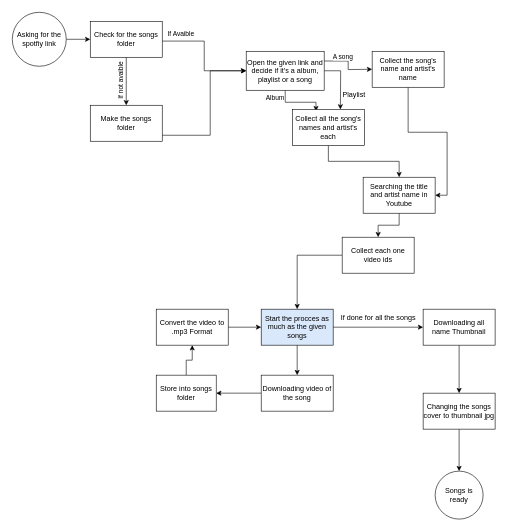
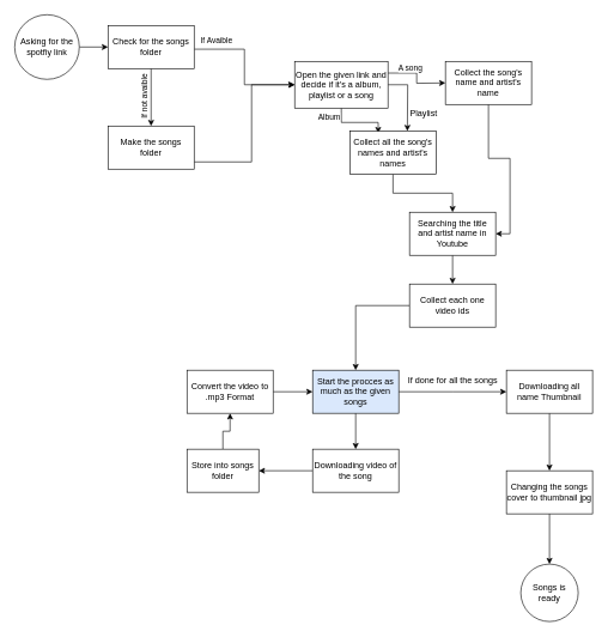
  <mxCell id="0" />
  <mxCell id="1" parent="0" />
  <mxCell id="2" value="" style="edgeStyle=orthogonalEdgeStyle;rounded=0;orthogonalLoop=1;jettySize=auto;html=1;exitX=1.001;exitY=0.55;exitDx=0;exitDy=0;exitPerimeter=0;" parent="1" source="22" target="11" edge="1"><mxGeometry relative="1" as="geometry"><mxPoint x="390" y="80.048" as="sourcePoint" /></mxGeometry></mxCell>
  <mxCell id="3" value="If Avaible" style="edgeLabel;html=1;align=center;verticalAlign=middle;resizable=0;points=[];" parent="2" vertex="1" connectable="0"><mxGeometry x="0.127" y="2" relative="1" as="geometry"><mxPoint x="-42" y="-50" as="offset" /></mxGeometry></mxCell>
  <mxCell id="4" value="" style="edgeStyle=orthogonalEdgeStyle;rounded=0;orthogonalLoop=1;jettySize=auto;html=1;" parent="1" source="5" target="22" edge="1"><mxGeometry relative="1" as="geometry" /></mxCell>
  <mxCell id="5" value="Asking for the spotfiy link" style="ellipse;whiteSpace=wrap;html=1;" parent="1" vertex="1"><mxGeometry x="20" y="20" width="90" height="90" as="geometry" /></mxCell>
  <mxCell id="6" value="" style="edgeStyle=orthogonalEdgeStyle;rounded=0;orthogonalLoop=1;jettySize=auto;html=1;exitX=1;exitY=0.25;exitDx=0;exitDy=0;" parent="1" source="11" edge="1"><mxGeometry relative="1" as="geometry"><mxPoint x="620" y="115" as="targetPoint" /></mxGeometry></mxCell>
  <mxCell id="7" value="A song" style="edgeLabel;html=1;align=center;verticalAlign=middle;resizable=0;points=[];" parent="6" vertex="1" connectable="0"><mxGeometry x="-0.136" y="6" relative="1" as="geometry"><mxPoint x="-16" y="-9" as="offset" /></mxGeometry></mxCell>
  <mxCell id="8" value="" style="edgeStyle=orthogonalEdgeStyle;rounded=0;orthogonalLoop=1;jettySize=auto;html=1;entryX=0.328;entryY=0.049;entryDx=0;entryDy=0;entryPerimeter=0;" parent="1" source="11" target="15" edge="1"><mxGeometry relative="1" as="geometry"><mxPoint x="437.8" y="204.88" as="targetPoint" /></mxGeometry></mxCell>
  <mxCell id="9" value="Album" style="edgeLabel;html=1;align=center;verticalAlign=middle;resizable=0;points=[];" parent="8" vertex="1" connectable="0"><mxGeometry x="-0.077" y="-4" relative="1" as="geometry"><mxPoint x="-38" y="-12" as="offset" /></mxGeometry></mxCell>
  <mxCell id="10" style="edgeStyle=orthogonalEdgeStyle;rounded=0;orthogonalLoop=1;jettySize=auto;html=1;" edge="1" parent="1" source="11"><mxGeometry relative="1" as="geometry"><mxPoint x="567" y="182" as="targetPoint" /></mxGeometry></mxCell>
  <mxCell id="11" value="Open the given link and decide if it's a album, playlist or a song" style="whiteSpace=wrap;html=1;" parent="1" vertex="1"><mxGeometry x="410" y="85" width="130" height="65" as="geometry" /></mxCell>
  <mxCell id="12" style="edgeStyle=orthogonalEdgeStyle;rounded=0;orthogonalLoop=1;jettySize=auto;html=1;entryX=1;entryY=0.5;entryDx=0;entryDy=0;" parent="1" source="13" target="17" edge="1"><mxGeometry relative="1" as="geometry" /></mxCell>
  <mxCell id="13" value="Collect the song's name and artist's name" style="whiteSpace=wrap;html=1;" parent="1" vertex="1"><mxGeometry x="620" y="85" width="120" height="60" as="geometry" /></mxCell>
  <mxCell id="14" style="edgeStyle=orthogonalEdgeStyle;rounded=0;orthogonalLoop=1;jettySize=auto;html=1;entryX=0.5;entryY=0;entryDx=0;entryDy=0;" parent="1" source="15" target="17" edge="1"><mxGeometry relative="1" as="geometry" /></mxCell>
- <mxCell id="15" value="Collect all the song's names and artist's each" style="whiteSpace=wrap;html=1;" parent="1" vertex="1"><mxGeometry x="487" y="182" width="120" height="60" as="geometry" /></mxCell>
+ <mxCell id="15" value="Collect all the song's names and artist's names" style="whiteSpace=wrap;html=1;" parent="1" vertex="1"><mxGeometry x="487" y="182" width="120" height="60" as="geometry" /></mxCell>
  <mxCell id="16" value="" style="edgeStyle=orthogonalEdgeStyle;rounded=0;orthogonalLoop=1;jettySize=auto;html=1;" parent="1" source="17" target="19" edge="1"><mxGeometry relative="1" as="geometry" /></mxCell>
- <mxCell id="17" value="Searching the title and artist name in Youtube" style="whiteSpace=wrap;html=1;" parent="1" vertex="1"><mxGeometry x="605" y="295" width="120" height="60" as="geometry" /></mxCell>
+ <mxCell id="17" value="Searching the title and artist name in Youtube" style="whiteSpace=wrap;html=1;" parent="1" vertex="1"><mxGeometry x="570" y="295" width="120" height="60" as="geometry" /></mxCell>
  <mxCell id="18" value="" style="edgeStyle=orthogonalEdgeStyle;rounded=0;orthogonalLoop=1;jettySize=auto;html=1;" parent="1" source="19" target="27" edge="1"><mxGeometry relative="1" as="geometry" /></mxCell>
  <mxCell id="19" value="Collect each one video ids" style="whiteSpace=wrap;html=1;" parent="1" vertex="1"><mxGeometry x="570" y="395" width="120" height="60" as="geometry" /></mxCell>
  <mxCell id="20" value="" style="edgeStyle=orthogonalEdgeStyle;rounded=0;orthogonalLoop=1;jettySize=auto;html=1;" parent="1" source="22" target="24" edge="1"><mxGeometry relative="1" as="geometry" /></mxCell>
  <mxCell id="21" value="If not avaible" style="edgeLabel;html=1;align=center;verticalAlign=middle;resizable=0;points=[];rotation=-90;" parent="20" vertex="1" connectable="0"><mxGeometry x="0.042" y="-5" relative="1" as="geometry"><mxPoint x="-5" y="-2" as="offset" /></mxGeometry></mxCell>
  <mxCell id="22" value="Check for the songs folder" style="whiteSpace=wrap;html=1;" parent="1" vertex="1"><mxGeometry x="150" y="35" width="120" height="60" as="geometry" /></mxCell>
  <mxCell id="23" style="edgeStyle=orthogonalEdgeStyle;rounded=0;orthogonalLoop=1;jettySize=auto;html=1;entryX=0;entryY=0.5;entryDx=0;entryDy=0;" parent="1" source="24" target="11" edge="1"><mxGeometry relative="1" as="geometry"><mxPoint x="340" y="115" as="targetPoint" /><Array as="points"><mxPoint x="350" y="225" /><mxPoint x="350" y="118" /></Array></mxGeometry></mxCell>
  <mxCell id="24" value="Make the songs folder" style="whiteSpace=wrap;html=1;" parent="1" vertex="1"><mxGeometry x="150" y="175" width="120" height="60" as="geometry" /></mxCell>
  <mxCell id="25" value="" style="edgeStyle=orthogonalEdgeStyle;rounded=0;orthogonalLoop=1;jettySize=auto;html=1;" parent="1" source="27" target="29" edge="1"><mxGeometry relative="1" as="geometry" /></mxCell>
  <mxCell id="26" value="" style="edgeStyle=orthogonalEdgeStyle;rounded=0;orthogonalLoop=1;jettySize=auto;html=1;" parent="1" source="27" edge="1"><mxGeometry relative="1" as="geometry"><mxPoint x="705" y="545" as="targetPoint" /></mxGeometry></mxCell>
  <mxCell id="27" value="Start the procces as much as the given songs" style="whiteSpace=wrap;html=1;fillColor=#dae8fc;" parent="1" vertex="1"><mxGeometry x="435" y="515" width="120" height="60" as="geometry" /></mxCell>
  <mxCell id="28" value="" style="edgeStyle=orthogonalEdgeStyle;rounded=0;orthogonalLoop=1;jettySize=auto;html=1;" parent="1" source="29" target="31" edge="1"><mxGeometry relative="1" as="geometry" /></mxCell>
  <mxCell id="29" value="Downloading video of the song" style="whiteSpace=wrap;html=1;" parent="1" vertex="1"><mxGeometry x="435" y="625" width="120" height="60" as="geometry" /></mxCell>
  <mxCell id="30" value="" style="edgeStyle=orthogonalEdgeStyle;rounded=0;orthogonalLoop=1;jettySize=auto;html=1;" parent="1" source="31" target="33" edge="1"><mxGeometry relative="1" as="geometry" /></mxCell>
  <mxCell id="31" value="Store into songs folder" style="whiteSpace=wrap;html=1;" parent="1" vertex="1"><mxGeometry x="260" y="625" width="100" height="60" as="geometry" /></mxCell>
  <mxCell id="32" value="" style="edgeStyle=orthogonalEdgeStyle;rounded=0;orthogonalLoop=1;jettySize=auto;html=1;" parent="1" source="33" target="27" edge="1"><mxGeometry relative="1" as="geometry" /></mxCell>
  <mxCell id="33" value="Convert the video to .mp3 Format" style="whiteSpace=wrap;html=1;" parent="1" vertex="1"><mxGeometry x="260" y="515" width="120" height="60" as="geometry" /></mxCell>
  <mxCell id="34" value="If done for all the songs" style="text;html=1;align=center;verticalAlign=middle;resizable=0;points=[];autosize=1;strokeColor=none;fillColor=none;" parent="1" vertex="1"><mxGeometry x="555" y="515" width="150" height="30" as="geometry" /></mxCell>
  <mxCell id="35" value="" style="edgeStyle=orthogonalEdgeStyle;rounded=0;orthogonalLoop=1;jettySize=auto;html=1;" parent="1" source="36" target="38" edge="1"><mxGeometry relative="1" as="geometry" /></mxCell>
  <mxCell id="36" value="Downloading all name Thumbnail" style="whiteSpace=wrap;html=1;" parent="1" vertex="1"><mxGeometry x="705" y="515" width="120" height="60" as="geometry" /></mxCell>
  <mxCell id="37" value="" style="edgeStyle=orthogonalEdgeStyle;rounded=0;orthogonalLoop=1;jettySize=auto;html=1;" parent="1" source="38" target="39" edge="1"><mxGeometry relative="1" as="geometry" /></mxCell>
  <mxCell id="38" value="Changing the songs cover to thumbnail jpg" style="whiteSpace=wrap;html=1;" parent="1" vertex="1"><mxGeometry x="705" y="655" width="120" height="60" as="geometry" /></mxCell>
  <mxCell id="39" value="Songs is ready" style="ellipse;whiteSpace=wrap;html=1;" parent="1" vertex="1"><mxGeometry x="725" y="785" width="80" height="80" as="geometry" /></mxCell>
  <mxCell id="40" value="Playlist" style="text;html=1;whiteSpace=wrap;strokeColor=none;fillColor=none;align=center;verticalAlign=middle;rounded=0;" vertex="1" parent="1"><mxGeometry x="560" y="142" width="60" height="30" as="geometry" /></mxCell>
